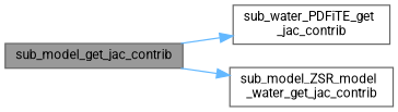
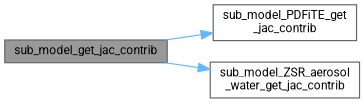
  digraph {
    fontname=Roboto
    rankdir=LR
    node [color=grey40 fillcolor=white fontname=Roboto fontsize=10 shape=box style=filled]
    edge [color=steelblue1 fontname=Roboto fontsize=10 labelfontname=Helvetica labelfontsize=10 style=solid]
    n1 [color=gray40 fillcolor=grey60 fontcolor=black height=0.2 label=sub_model_get_jac_contrib width=0.4]
-   n2 [height=0.2 label="sub_water_PDFiTE_get\l_jac_contrib" width=0.4]
-   n3 [height=0.2 label="sub_model_ZSR_model\l_water_get_jac_contrib" width=0.4]
+   n2 [height=0.2 label="sub_model_PDFiTE_get\l_jac_contrib" width=0.4]
+   n3 [height=0.2 label="sub_model_ZSR_aerosol\l_water_get_jac_contrib" width=0.4]
    n1 -> n2
    n1 -> n3
  }
